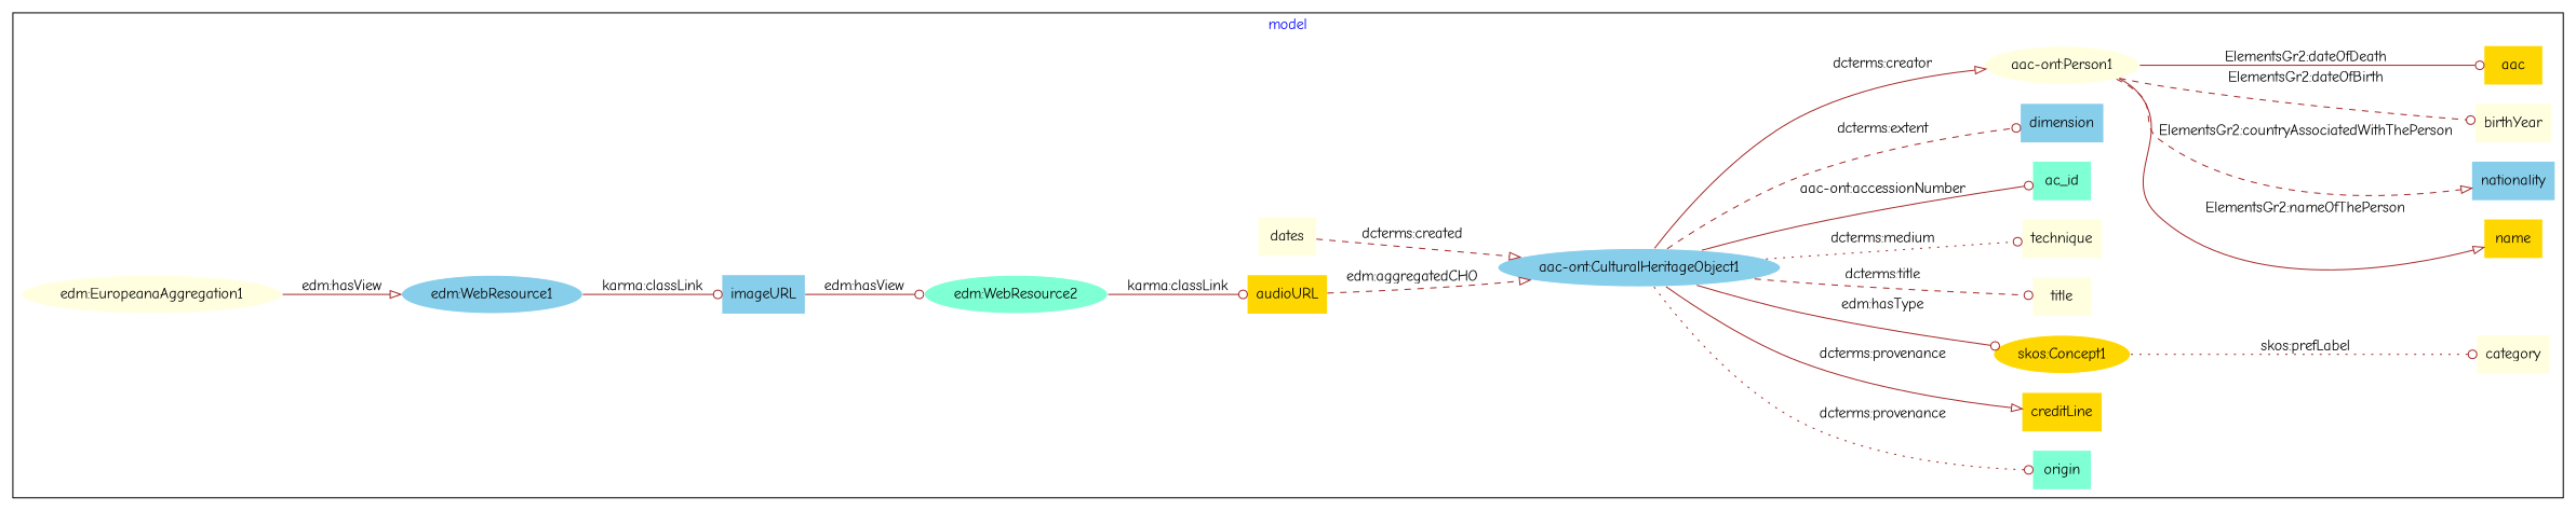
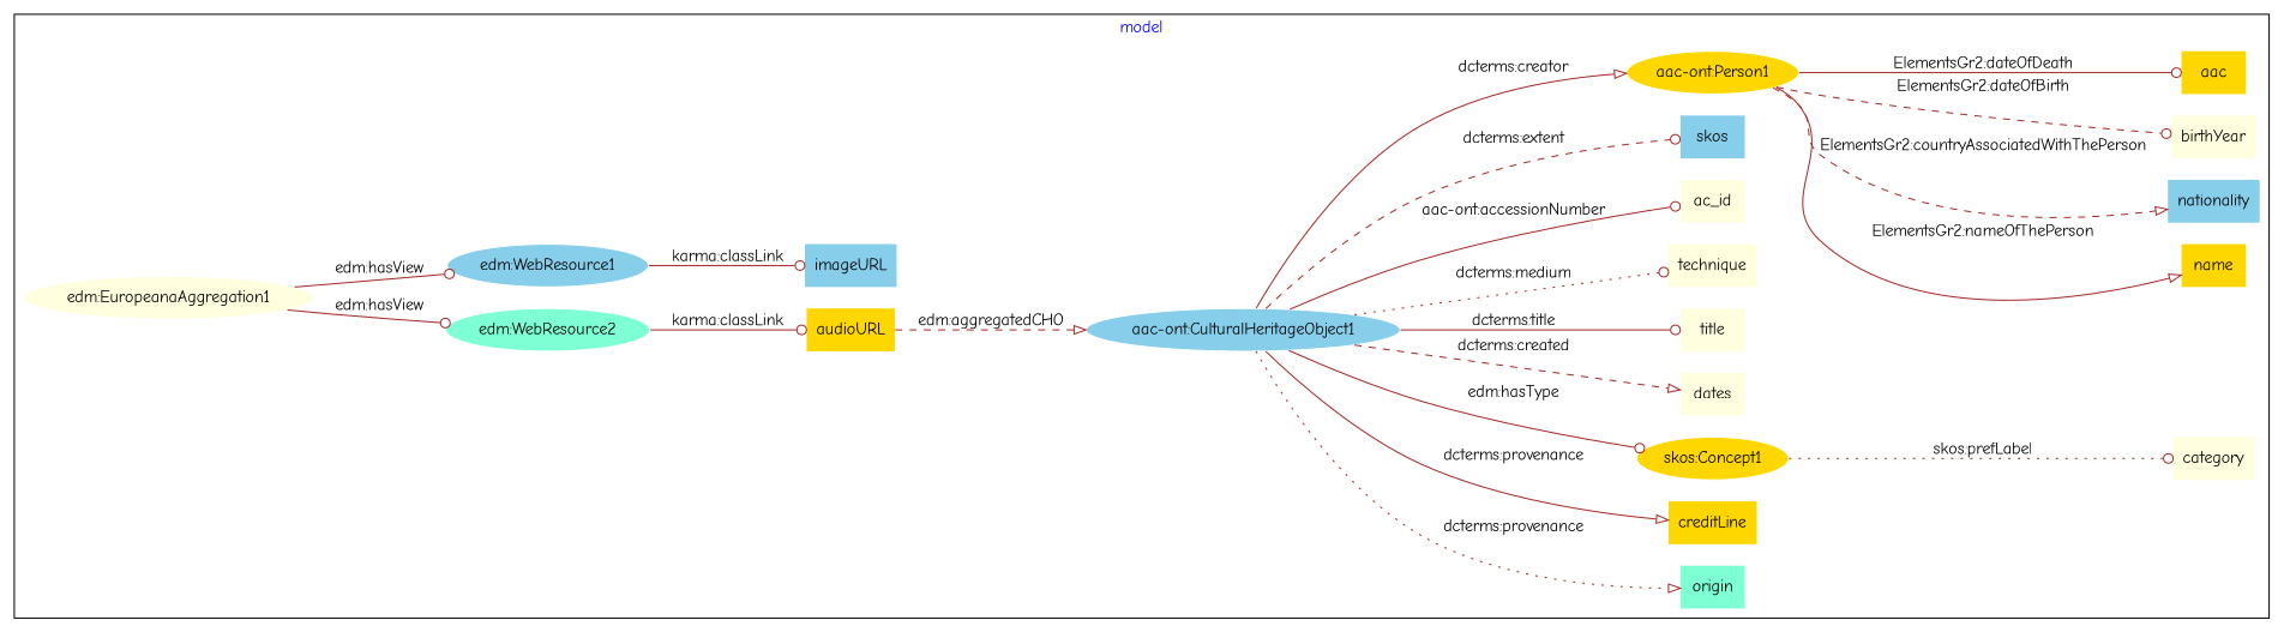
  digraph {
    fontcolor=blue
    fontname="Comic Neue"
    rankdir=LR
    remincross=true
    node [fillcolor=gold fontname="Comic Neue" style=filled shape=plaintext]
    edge [arrowhead=odot color=brown fontcolor=black fontname="Comic Neue" style=solid]
    n1 [color=white fillcolor=skyblue label="aac-ont:CulturalHeritageObject1" shape=""]
    n2 [fillcolor=aquamarine label=origin]
    n3 [label=creditLine]
    n4 [color=white fillcolor=aquamarine label="edm:WebResource2" shape=""]
    n5 [label=audioURL]
    n6 [color=white label="skos:Concept1" shape=""]
    n7 [fillcolor=lightyellow label=category]
    n8 [fillcolor=lightyellow label=dates]
    n9 [fillcolor=lightyellow label=title]
    n10 [fillcolor=lightyellow label=technique]
-   n11 [fillcolor=aquamarine label=ac_id]
+   n11 [fillcolor=lightyellow label=ac_id]
    n12 [color=white fillcolor=skyblue label="edm:WebResource1" shape=""]
    n13 [fillcolor=skyblue label=imageURL]
-   n14 [fillcolor=skyblue label=dimension]
-   n15 [color=white fillcolor=lightyellow label="aac-ont:Person1" shape=""]
+   n14 [fillcolor=skyblue label=skos]
+   n15 [color=white label="aac-ont:Person1" shape=""]
    n16 [label=name]
    n17 [fillcolor=skyblue label=nationality]
    n18 [fillcolor=lightyellow label=birthYear]
    n19 [label=aac]
    n20 [color=white fillcolor=lightyellow label="edm:EuropeanaAggregation1" shape=""]
    subgraph cluster_1 {
      label=model
      n1
      n2
      n3
      n4
      n5
      n6
      n7
      n8
      n9
      n10
      n11
      n12
      n13
      n14
      n15
      n16
      n17
      n18
      n19
      n20
    }
-   n1 -> n2 [label="dcterms:provenance" style=dotted]
+   n1 -> n2 [arrowhead=onormal label="dcterms:provenance" style=dotted]
    n1 -> n3 [arrowhead=onormal label="dcterms:provenance"]
    n1 -> n6 [label="edm:hasType"]
-   n8 -> n1 [arrowhead=onormal label="dcterms:created" style=dashed]
-   n1 -> n9 [label="dcterms:title" style=dashed]
+   n1 -> n8 [arrowhead=onormal label="dcterms:created" style=dashed]
+   n1 -> n9 [label="dcterms:title"]
    n1 -> n10 [label="dcterms:medium" style=dotted]
    n1 -> n11 [label="aac-ont:accessionNumber"]
    n1 -> n14 [label="dcterms:extent" style=dashed]
    n1 -> n15 [arrowhead=onormal label="dcterms:creator"]
    n4 -> n5 [label="karma:classLink"]
    n5 -> n1 [arrowhead=onormal label="edm:aggregatedCHO" style=dashed]
    n6 -> n7 [label="skos:prefLabel" style=dotted]
    n12 -> n13 [label="karma:classLink"]
    n15 -> n16 [arrowhead=onormal label="ElementsGr2:nameOfThePerson"]
    n15 -> n17 [arrowhead=onormal label="ElementsGr2:countryAssociatedWithThePerson" style=dashed]
    n15 -> n18 [label="ElementsGr2:dateOfBirth" style=dashed]
    n15 -> n19 [label="ElementsGr2:dateOfDeath"]
-   n13 -> n4 [label="edm:hasView"]
-   n20 -> n12 [arrowhead=onormal label="edm:hasView"]
+   n20 -> n4 [label="edm:hasView"]
+   n20 -> n12 [label="edm:hasView"]
  }
